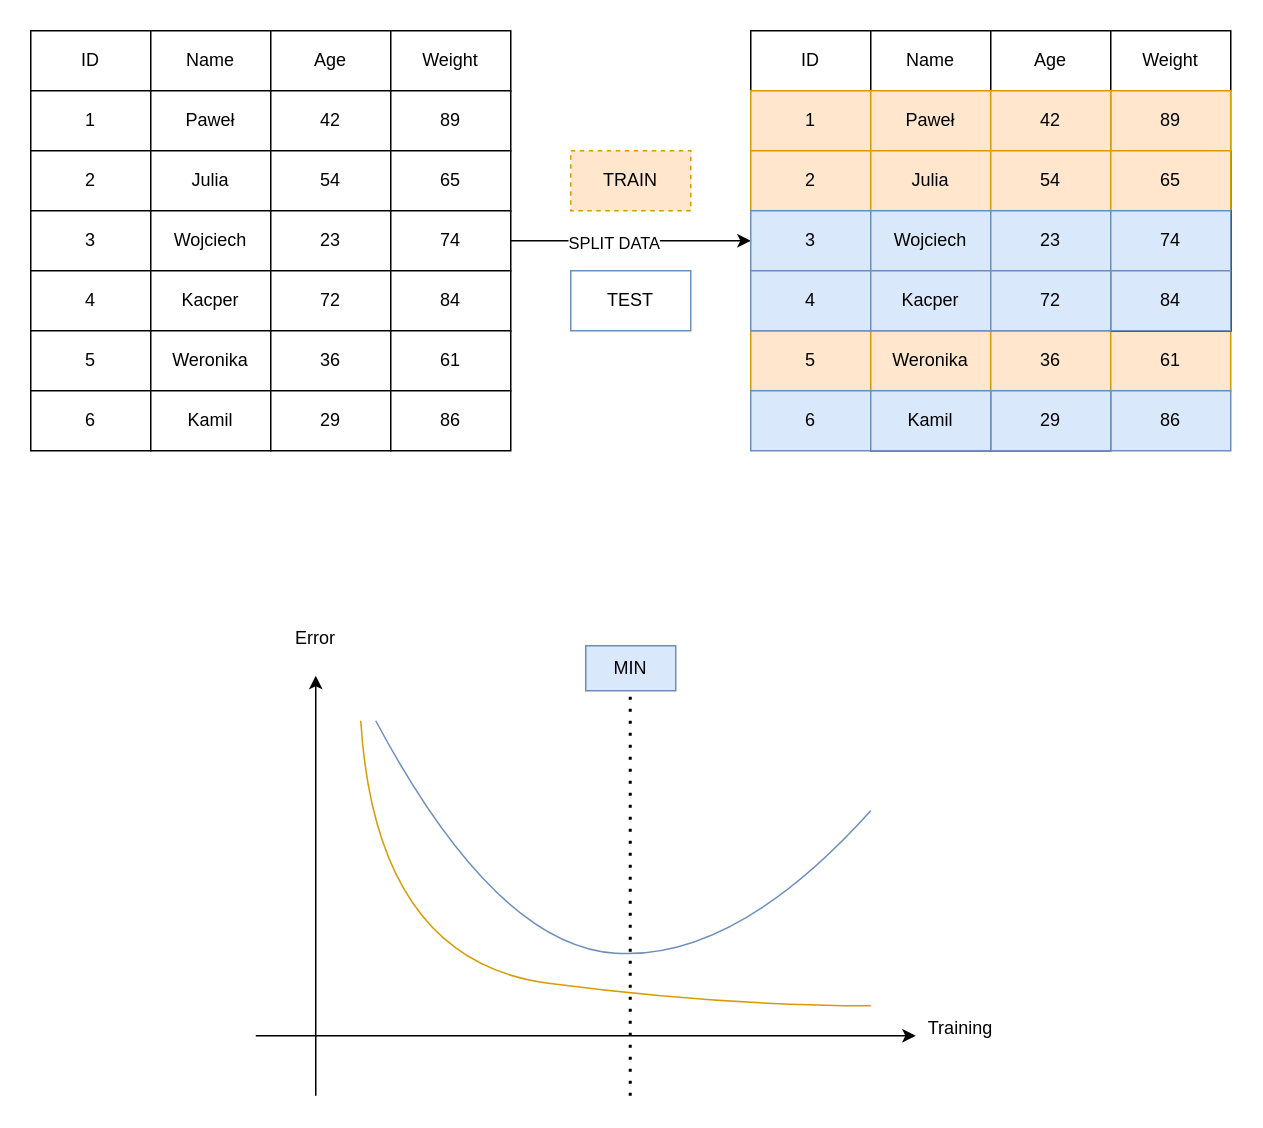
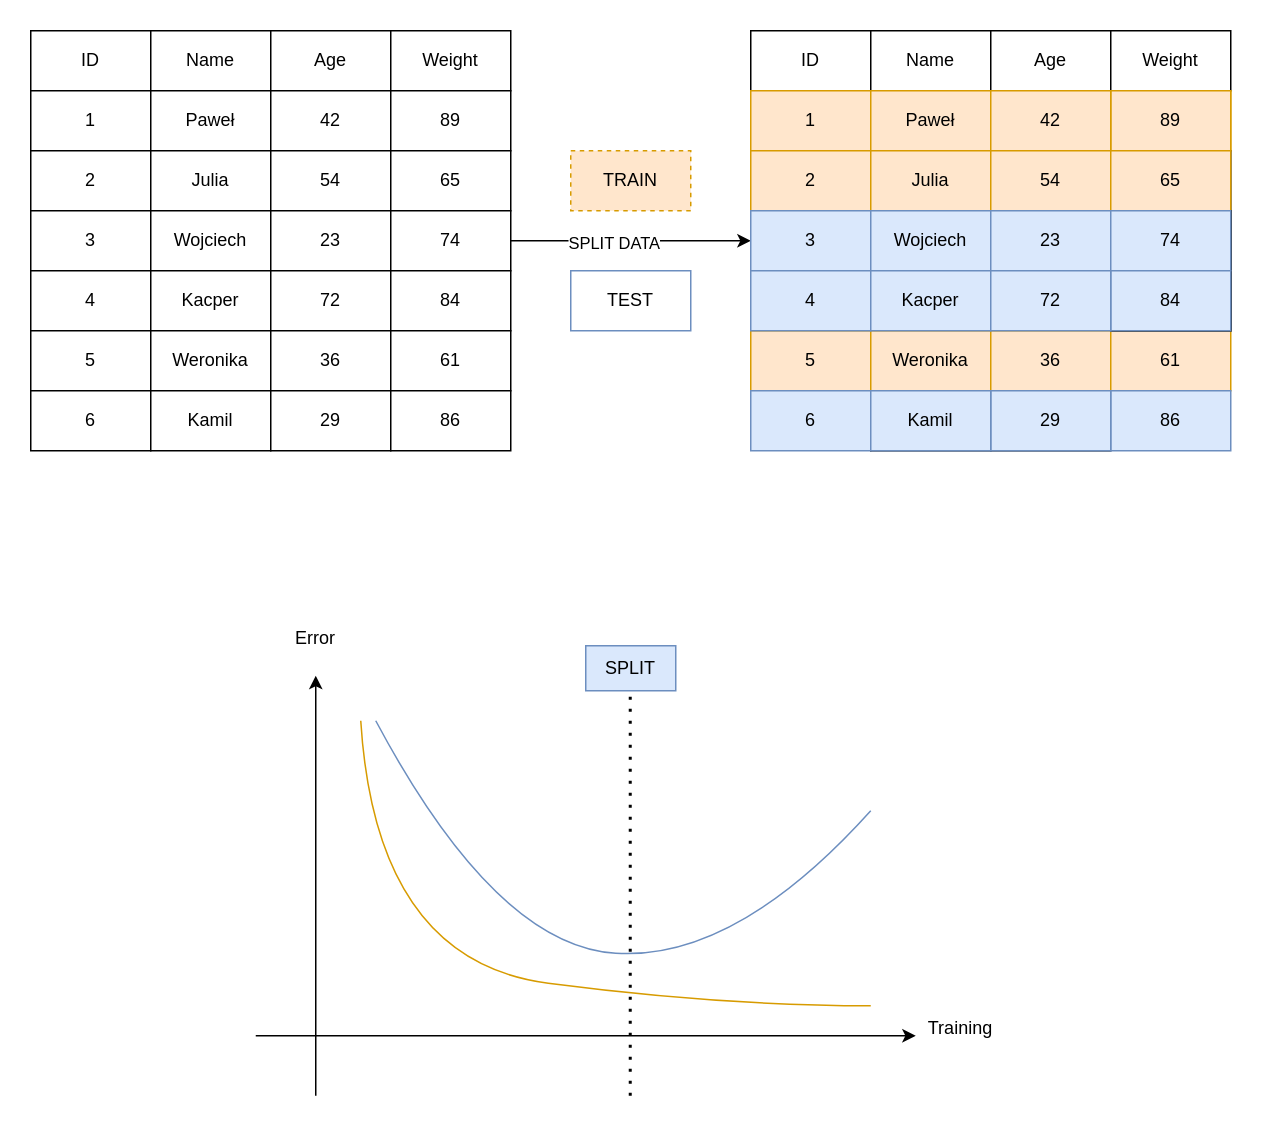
  <mxCell id="0" />
  <mxCell id="1" parent="0" />
  <mxCell id="2" value="ID" style="rounded=0;whiteSpace=wrap;html=1;" parent="1" vertex="1"><mxGeometry y="20" width="80" height="40" as="geometry" x="20" /></mxCell>
  <mxCell id="3" value="Name" style="rounded=0;whiteSpace=wrap;html=1;" parent="1" vertex="1"><mxGeometry x="100" y="20" width="80" height="40" as="geometry" /></mxCell>
  <mxCell id="4" value="Age" style="rounded=0;whiteSpace=wrap;html=1;" parent="1" vertex="1"><mxGeometry x="180" y="20" width="80" height="40" as="geometry" /></mxCell>
  <mxCell id="5" value="Weight" style="rounded=0;whiteSpace=wrap;html=1;" parent="1" vertex="1"><mxGeometry x="260" y="20" width="80" height="40" as="geometry" /></mxCell>
  <mxCell id="6" value="1" style="rounded=0;whiteSpace=wrap;html=1;" parent="1" vertex="1"><mxGeometry y="60" width="80" height="40" as="geometry" x="20" /></mxCell>
  <mxCell id="7" value="Paweł" style="rounded=0;whiteSpace=wrap;html=1;" parent="1" vertex="1"><mxGeometry x="100" y="60" width="80" height="40" as="geometry" /></mxCell>
  <mxCell id="8" value="42" style="rounded=0;whiteSpace=wrap;html=1;" parent="1" vertex="1"><mxGeometry x="180" y="60" width="80" height="40" as="geometry" /></mxCell>
  <mxCell id="9" value="89" style="rounded=0;whiteSpace=wrap;html=1;" parent="1" vertex="1"><mxGeometry x="260" y="60" width="80" height="40" as="geometry" /></mxCell>
  <mxCell id="10" value="2" style="rounded=0;whiteSpace=wrap;html=1;" parent="1" vertex="1"><mxGeometry y="100" width="80" height="40" as="geometry" x="20" /></mxCell>
  <mxCell id="11" value="Julia" style="rounded=0;whiteSpace=wrap;html=1;" parent="1" vertex="1"><mxGeometry x="100" y="100" width="80" height="40" as="geometry" /></mxCell>
  <mxCell id="12" value="54" style="rounded=0;whiteSpace=wrap;html=1;" parent="1" vertex="1"><mxGeometry x="180" y="100" width="80" height="40" as="geometry" /></mxCell>
  <mxCell id="13" value="65" style="rounded=0;whiteSpace=wrap;html=1;" parent="1" vertex="1"><mxGeometry x="260" y="100" width="80" height="40" as="geometry" /></mxCell>
  <mxCell id="14" value="3" style="rounded=0;whiteSpace=wrap;html=1;" parent="1" vertex="1"><mxGeometry y="140" width="80" height="40" as="geometry" x="20" /></mxCell>
  <mxCell id="15" value="Wojciech" style="rounded=0;whiteSpace=wrap;html=1;" parent="1" vertex="1"><mxGeometry x="100" y="140" width="80" height="40" as="geometry" /></mxCell>
  <mxCell id="16" value="23" style="rounded=0;whiteSpace=wrap;html=1;" parent="1" vertex="1"><mxGeometry x="180" y="140" width="80" height="40" as="geometry" /></mxCell>
  <mxCell id="17" value="74" style="rounded=0;whiteSpace=wrap;html=1;" parent="1" vertex="1"><mxGeometry x="260" y="140" width="80" height="40" as="geometry" /></mxCell>
  <mxCell id="18" value="4" style="rounded=0;whiteSpace=wrap;html=1;" parent="1" vertex="1"><mxGeometry y="180" width="80" height="40" as="geometry" x="20" /></mxCell>
  <mxCell id="19" value="Kacper" style="rounded=0;whiteSpace=wrap;html=1;" parent="1" vertex="1"><mxGeometry x="100" y="180" width="80" height="40" as="geometry" /></mxCell>
  <mxCell id="20" value="72" style="rounded=0;whiteSpace=wrap;html=1;" parent="1" vertex="1"><mxGeometry x="180" y="180" width="80" height="40" as="geometry" /></mxCell>
  <mxCell id="21" value="84" style="rounded=0;whiteSpace=wrap;html=1;" parent="1" vertex="1"><mxGeometry x="260" y="180" width="80" height="40" as="geometry" /></mxCell>
  <mxCell id="22" value="5" style="rounded=0;whiteSpace=wrap;html=1;" parent="1" vertex="1"><mxGeometry y="220" width="80" height="40" as="geometry" x="20" /></mxCell>
  <mxCell id="23" value="Weronika" style="rounded=0;whiteSpace=wrap;html=1;" parent="1" vertex="1"><mxGeometry x="100" y="220" width="80" height="40" as="geometry" /></mxCell>
  <mxCell id="24" value="36" style="rounded=0;whiteSpace=wrap;html=1;" parent="1" vertex="1"><mxGeometry x="180" y="220" width="80" height="40" as="geometry" /></mxCell>
  <mxCell id="25" value="61" style="rounded=0;whiteSpace=wrap;html=1;" parent="1" vertex="1"><mxGeometry x="260" y="220" width="80" height="40" as="geometry" /></mxCell>
  <mxCell id="26" value="6" style="rounded=0;whiteSpace=wrap;html=1;" parent="1" vertex="1"><mxGeometry y="260" width="80" height="40" as="geometry" x="20" /></mxCell>
  <mxCell id="27" value="Kamil" style="rounded=0;whiteSpace=wrap;html=1;" parent="1" vertex="1"><mxGeometry x="100" y="260" width="80" height="40" as="geometry" /></mxCell>
  <mxCell id="28" value="29" style="rounded=0;whiteSpace=wrap;html=1;" parent="1" vertex="1"><mxGeometry x="180" y="260" width="80" height="40" as="geometry" /></mxCell>
  <mxCell id="29" value="86" style="rounded=0;whiteSpace=wrap;html=1;" parent="1" vertex="1"><mxGeometry x="260" y="260" width="80" height="40" as="geometry" /></mxCell>
  <mxCell id="30" value="" style="endArrow=classic;html=1;rounded=0;exitX=1;exitY=0.5;exitDx=0;exitDy=0;entryX=0;entryY=0.5;entryDx=0;entryDy=0;" parent="1" source="17" target="78" edge="1"><mxGeometry width="50" height="50" relative="1" as="geometry"><mxPoint x="360" y="159.71" as="sourcePoint" /><mxPoint x="470" y="159.71" as="targetPoint" /></mxGeometry></mxCell>
  <mxCell id="31" value="SPLIT DATA" style="edgeLabel;html=1;align=center;verticalAlign=middle;resizable=0;points=[];" parent="30" vertex="1" connectable="0"><mxGeometry x="-0.154" y="-1" relative="1" as="geometry"><mxPoint as="offset" /></mxGeometry></mxCell>
  <mxCell id="32" value="ID" style="rounded=0;whiteSpace=wrap;html=1;" parent="1" vertex="1"><mxGeometry x="500" y="20" width="80" height="40" as="geometry" /></mxCell>
  <mxCell id="33" value="Name" style="rounded=0;whiteSpace=wrap;html=1;" parent="1" vertex="1"><mxGeometry x="580" y="20" width="80" height="40" as="geometry" /></mxCell>
  <mxCell id="34" value="Age" style="rounded=0;whiteSpace=wrap;html=1;" parent="1" vertex="1"><mxGeometry x="660" y="20" width="80" height="40" as="geometry" /></mxCell>
  <mxCell id="35" value="Weight" style="rounded=0;whiteSpace=wrap;html=1;" parent="1" vertex="1"><mxGeometry x="740" y="20" width="80" height="40" as="geometry" /></mxCell>
  <mxCell id="36" value="1" style="rounded=0;whiteSpace=wrap;html=1;fillColor=#ffe6cc;strokeColor=#d79b00;" parent="1" vertex="1"><mxGeometry x="500" y="60" width="80" height="40" as="geometry" /></mxCell>
  <mxCell id="37" value="Paweł" style="rounded=0;whiteSpace=wrap;html=1;fillColor=#ffe6cc;strokeColor=#d79b00;" parent="1" vertex="1"><mxGeometry x="580" y="60" width="80" height="40" as="geometry" /></mxCell>
  <mxCell id="38" value="42" style="rounded=0;whiteSpace=wrap;html=1;fillColor=#ffe6cc;strokeColor=#d79b00;" parent="1" vertex="1"><mxGeometry x="660" y="60" width="80" height="40" as="geometry" /></mxCell>
  <mxCell id="39" value="89" style="rounded=0;whiteSpace=wrap;html=1;fillColor=#ffe6cc;strokeColor=#d79b00;" parent="1" vertex="1"><mxGeometry x="740" y="60" width="80" height="40" as="geometry" /></mxCell>
  <mxCell id="40" value="2" style="rounded=0;whiteSpace=wrap;html=1;" parent="1" vertex="1"><mxGeometry x="500" y="100" width="80" height="40" as="geometry" /></mxCell>
  <mxCell id="41" value="Julia" style="rounded=0;whiteSpace=wrap;html=1;" parent="1" vertex="1"><mxGeometry x="580" y="100" width="80" height="40" as="geometry" /></mxCell>
  <mxCell id="42" value="54" style="rounded=0;whiteSpace=wrap;html=1;" parent="1" vertex="1"><mxGeometry x="660" y="100" width="80" height="40" as="geometry" /></mxCell>
  <mxCell id="43" value="65" style="rounded=0;whiteSpace=wrap;html=1;" parent="1" vertex="1"><mxGeometry x="740" y="100" width="80" height="40" as="geometry" /></mxCell>
  <mxCell id="44" value="3" style="rounded=0;whiteSpace=wrap;html=1;" parent="1" vertex="1"><mxGeometry x="500" y="140" width="80" height="40" as="geometry" /></mxCell>
  <mxCell id="45" value="Wojciech" style="rounded=0;whiteSpace=wrap;html=1;" parent="1" vertex="1"><mxGeometry x="580" y="140" width="80" height="40" as="geometry" /></mxCell>
  <mxCell id="46" value="23" style="rounded=0;whiteSpace=wrap;html=1;" parent="1" vertex="1"><mxGeometry x="660" y="140" width="80" height="40" as="geometry" /></mxCell>
  <mxCell id="47" value="74" style="rounded=0;whiteSpace=wrap;html=1;" parent="1" vertex="1"><mxGeometry x="740" y="140" width="80" height="40" as="geometry" /></mxCell>
  <mxCell id="48" value="4" style="rounded=0;whiteSpace=wrap;html=1;" parent="1" vertex="1"><mxGeometry x="500" y="180" width="80" height="40" as="geometry" /></mxCell>
  <mxCell id="49" value="Kacper" style="rounded=0;whiteSpace=wrap;html=1;" parent="1" vertex="1"><mxGeometry x="580" y="180" width="80" height="40" as="geometry" /></mxCell>
  <mxCell id="50" value="72" style="rounded=0;whiteSpace=wrap;html=1;" parent="1" vertex="1"><mxGeometry x="660" y="180" width="80" height="40" as="geometry" /></mxCell>
  <mxCell id="51" value="84" style="rounded=0;whiteSpace=wrap;html=1;" parent="1" vertex="1"><mxGeometry x="740" y="180" width="80" height="40" as="geometry" /></mxCell>
  <mxCell id="52" value="5" style="rounded=0;whiteSpace=wrap;html=1;fillColor=#ffe6cc;strokeColor=#d79b00;" parent="1" vertex="1"><mxGeometry x="500" y="220" width="80" height="40" as="geometry" /></mxCell>
  <mxCell id="53" value="Weronika" style="rounded=0;whiteSpace=wrap;html=1;fillColor=#ffe6cc;strokeColor=#d79b00;" parent="1" vertex="1"><mxGeometry x="580" y="220" width="80" height="40" as="geometry" /></mxCell>
  <mxCell id="54" value="36" style="rounded=0;whiteSpace=wrap;html=1;fillColor=#ffe6cc;strokeColor=#d79b00;" parent="1" vertex="1"><mxGeometry x="660" y="220" width="80" height="40" as="geometry" /></mxCell>
  <mxCell id="55" value="61" style="rounded=0;whiteSpace=wrap;html=1;fillColor=#ffe6cc;strokeColor=#d79b00;" parent="1" vertex="1"><mxGeometry x="740" y="220" width="80" height="40" as="geometry" /></mxCell>
  <mxCell id="56" value="6" style="rounded=0;whiteSpace=wrap;html=1;fillColor=#dae8fc;strokeColor=#6c8ebf;" parent="1" vertex="1"><mxGeometry x="500" y="260" width="80" height="40" as="geometry" /></mxCell>
  <mxCell id="57" value="Kamil" style="rounded=0;whiteSpace=wrap;html=1;" parent="1" vertex="1"><mxGeometry x="580" y="260" width="80" height="40" as="geometry" /></mxCell>
  <mxCell id="58" value="29" style="rounded=0;whiteSpace=wrap;html=1;" parent="1" vertex="1"><mxGeometry x="660" y="260" width="80" height="40" as="geometry" /></mxCell>
  <mxCell id="59" value="86" style="rounded=0;whiteSpace=wrap;html=1;fillColor=#dae8fc;strokeColor=#6c8ebf;" parent="1" vertex="1"><mxGeometry x="740" y="260" width="80" height="40" as="geometry" /></mxCell>
  <mxCell id="60" value="1" style="rounded=0;whiteSpace=wrap;html=1;fillColor=#ffe6cc;strokeColor=#d79b00;" parent="1" vertex="1"><mxGeometry x="500" y="60" width="80" height="40" as="geometry" /></mxCell>
  <mxCell id="61" value="89" style="rounded=0;whiteSpace=wrap;html=1;fillColor=#ffe6cc;strokeColor=#d79b00;" parent="1" vertex="1"><mxGeometry x="740" y="60" width="80" height="40" as="geometry" /></mxCell>
  <mxCell id="62" value="Paweł" style="rounded=0;whiteSpace=wrap;html=1;fillColor=#ffe6cc;strokeColor=#d79b00;" parent="1" vertex="1"><mxGeometry x="580" y="60" width="80" height="40" as="geometry" /></mxCell>
  <mxCell id="63" value="42" style="rounded=0;whiteSpace=wrap;html=1;fillColor=#ffe6cc;strokeColor=#d79b00;" parent="1" vertex="1"><mxGeometry x="660" y="60" width="80" height="40" as="geometry" /></mxCell>
  <mxCell id="64" value="2" style="rounded=0;whiteSpace=wrap;html=1;fillColor=#ffe6cc;strokeColor=#d79b00;" parent="1" vertex="1"><mxGeometry x="500" y="100" width="80" height="40" as="geometry" /></mxCell>
  <mxCell id="65" value="Julia" style="rounded=0;whiteSpace=wrap;html=1;fillColor=#ffe6cc;strokeColor=#d79b00;" parent="1" vertex="1"><mxGeometry x="580" y="100" width="80" height="40" as="geometry" /></mxCell>
  <mxCell id="66" value="54" style="rounded=0;whiteSpace=wrap;html=1;fillColor=#ffe6cc;strokeColor=#d79b00;" parent="1" vertex="1"><mxGeometry x="660" y="100" width="80" height="40" as="geometry" /></mxCell>
  <mxCell id="67" value="65" style="rounded=0;whiteSpace=wrap;html=1;fillColor=#ffe6cc;strokeColor=#d79b00;" parent="1" vertex="1"><mxGeometry x="740" y="100" width="80" height="40" as="geometry" /></mxCell>
  <mxCell id="68" value="3" style="rounded=0;whiteSpace=wrap;html=1;" parent="1" vertex="1"><mxGeometry x="500" y="140" width="80" height="40" as="geometry" /></mxCell>
  <mxCell id="69" value="Wojciech" style="rounded=0;whiteSpace=wrap;html=1;" parent="1" vertex="1"><mxGeometry x="580" y="140" width="80" height="40" as="geometry" /></mxCell>
  <mxCell id="70" value="23" style="rounded=0;whiteSpace=wrap;html=1;" parent="1" vertex="1"><mxGeometry x="660" y="140" width="80" height="40" as="geometry" /></mxCell>
  <mxCell id="71" value="74" style="rounded=0;whiteSpace=wrap;html=1;" parent="1" vertex="1"><mxGeometry x="740" y="140" width="80" height="40" as="geometry" /></mxCell>
  <mxCell id="72" value="84" style="rounded=0;whiteSpace=wrap;html=1;" parent="1" vertex="1"><mxGeometry x="740" y="180" width="80" height="40" as="geometry" /></mxCell>
  <mxCell id="73" value="3" style="rounded=0;whiteSpace=wrap;html=1;" parent="1" vertex="1"><mxGeometry x="500" y="140" width="80" height="40" as="geometry" /></mxCell>
  <mxCell id="74" value="Wojciech" style="rounded=0;whiteSpace=wrap;html=1;" parent="1" vertex="1"><mxGeometry x="580" y="140" width="80" height="40" as="geometry" /></mxCell>
  <mxCell id="75" value="23" style="rounded=0;whiteSpace=wrap;html=1;" parent="1" vertex="1"><mxGeometry x="660" y="140" width="80" height="40" as="geometry" /></mxCell>
  <mxCell id="76" value="74" style="rounded=0;whiteSpace=wrap;html=1;" parent="1" vertex="1"><mxGeometry x="740" y="140" width="80" height="40" as="geometry" /></mxCell>
  <mxCell id="77" value="84" style="rounded=0;whiteSpace=wrap;html=1;" parent="1" vertex="1"><mxGeometry x="740" y="180" width="80" height="40" as="geometry" /></mxCell>
  <mxCell id="78" value="3" style="rounded=0;whiteSpace=wrap;html=1;fillColor=#dae8fc;strokeColor=#6c8ebf;" parent="1" vertex="1"><mxGeometry x="500" y="140" width="80" height="40" as="geometry" /></mxCell>
  <mxCell id="79" value="Wojciech" style="rounded=0;whiteSpace=wrap;html=1;fillColor=#dae8fc;strokeColor=#6c8ebf;" parent="1" vertex="1"><mxGeometry x="580" y="140" width="80" height="40" as="geometry" /></mxCell>
  <mxCell id="80" value="23" style="rounded=0;whiteSpace=wrap;html=1;fillColor=#dae8fc;strokeColor=#6c8ebf;" parent="1" vertex="1"><mxGeometry x="660" y="140" width="80" height="40" as="geometry" /></mxCell>
  <mxCell id="81" value="74" style="rounded=0;whiteSpace=wrap;html=1;fillColor=#dae8fc;strokeColor=#6c8ebf;" parent="1" vertex="1"><mxGeometry x="740" y="140" width="80" height="40" as="geometry" /></mxCell>
  <mxCell id="82" value="84" style="rounded=0;whiteSpace=wrap;html=1;fillColor=#dae8fc;strokeColor=#6c8ebf;" parent="1" vertex="1"><mxGeometry x="740" y="180" width="80" height="40" as="geometry" /></mxCell>
  <mxCell id="83" value="4" style="rounded=0;whiteSpace=wrap;html=1;fillColor=#dae8fc;strokeColor=#6c8ebf;" parent="1" vertex="1"><mxGeometry x="500" y="180" width="80" height="40" as="geometry" /></mxCell>
  <mxCell id="84" value="Kacper" style="rounded=0;whiteSpace=wrap;html=1;fillColor=#dae8fc;strokeColor=#6c8ebf;" parent="1" vertex="1"><mxGeometry x="580" y="180" width="80" height="40" as="geometry" /></mxCell>
  <mxCell id="85" value="72" style="rounded=0;whiteSpace=wrap;html=1;fillColor=#dae8fc;strokeColor=#6c8ebf;" parent="1" vertex="1"><mxGeometry x="660" y="180" width="80" height="40" as="geometry" /></mxCell>
  <mxCell id="86" value="29" style="rounded=0;whiteSpace=wrap;html=1;fillColor=#dae8fc;strokeColor=#6c8ebf;" parent="1" vertex="1"><mxGeometry x="660" y="260" width="80" height="40" as="geometry" /></mxCell>
  <mxCell id="87" value="Kamil" style="rounded=0;whiteSpace=wrap;html=1;fillColor=#dae8fc;strokeColor=#6c8ebf;" parent="1" vertex="1"><mxGeometry x="580" y="260" width="80" height="40" as="geometry" /></mxCell>
  <mxCell id="88" value="TRAIN" style="rounded=0;whiteSpace=wrap;html=1;fillColor=#ffe6cc;strokeColor=#d79b00;dashed=1;" parent="1" vertex="1"><mxGeometry x="380" y="100" width="80" height="40" as="geometry" /></mxCell>
  <mxCell id="89" value="TEST" style="rounded=0;whiteSpace=wrap;html=1;fillColor=#ffffff;strokeColor=#6c8ebf;" parent="1" vertex="1"><mxGeometry x="380" y="180" width="80" height="40" as="geometry" /></mxCell>
  <mxCell id="90" value="" style="endArrow=classic;html=1;rounded=0;" parent="1" edge="1"><mxGeometry width="50" height="50" relative="1" as="geometry"><mxPoint x="210" y="730" as="sourcePoint" /><mxPoint x="210" y="450" as="targetPoint" /></mxGeometry></mxCell>
  <mxCell id="91" value="" style="endArrow=classic;html=1;rounded=0;" parent="1" edge="1"><mxGeometry width="50" height="50" relative="1" as="geometry"><mxPoint x="170" y="690" as="sourcePoint" /><mxPoint x="610" y="690" as="targetPoint" /></mxGeometry></mxCell>
  <mxCell id="92" value="Error" style="text;html=1;strokeColor=none;fillColor=none;align=center;verticalAlign=middle;whiteSpace=wrap;rounded=0;" parent="1" vertex="1"><mxGeometry x="180" y="410" width="60" height="30" as="geometry" /></mxCell>
  <mxCell id="93" value="Training" style="text;html=1;strokeColor=none;fillColor=none;align=center;verticalAlign=middle;whiteSpace=wrap;rounded=0;" parent="1" vertex="1"><mxGeometry x="610" y="670" width="60" height="30" as="geometry" /></mxCell>
  <mxCell id="94" value="" style="curved=1;endArrow=none;html=1;rounded=0;endFill=0;fillColor=#ffe6cc;strokeColor=#d79b00;" parent="1" edge="1"><mxGeometry width="50" height="50" relative="1" as="geometry"><mxPoint x="240" y="480" as="sourcePoint" /><mxPoint x="580" y="670" as="targetPoint" /><Array as="points"><mxPoint x="250" y="640" /><mxPoint x="480" y="670" /></Array></mxGeometry></mxCell>
  <mxCell id="95" value="" style="endArrow=none;dashed=1;html=1;dashPattern=1 3;strokeWidth=2;rounded=0;" parent="1" edge="1"><mxGeometry width="50" height="50" relative="1" as="geometry"><mxPoint x="419.66" y="730" as="sourcePoint" /><mxPoint x="419.66" y="450" as="targetPoint" /></mxGeometry></mxCell>
- <mxCell id="96" value="MIN" style="text;html=1;align=center;verticalAlign=middle;whiteSpace=wrap;rounded=0;fillColor=#dae8fc;strokeColor=#6c8ebf;" parent="1" vertex="1"><mxGeometry x="390" y="430" width="60" height="30" as="geometry" /></mxCell>
+ <mxCell id="96" value="SPLIT" style="text;html=1;align=center;verticalAlign=middle;whiteSpace=wrap;rounded=0;fillColor=#dae8fc;strokeColor=#6c8ebf;" parent="1" vertex="1"><mxGeometry x="390" y="430" width="60" height="30" as="geometry" /></mxCell>
  <mxCell id="97" value="" style="curved=1;endArrow=none;html=1;rounded=0;endFill=0;fillColor=#dae8fc;strokeColor=#6c8ebf;" edge="1" parent="1"><mxGeometry width="50" height="50" relative="1" as="geometry"><mxPoint x="250" y="480" as="sourcePoint" /><mxPoint x="580" y="540" as="targetPoint" /><Array as="points"><mxPoint x="330" y="630" /><mxPoint x="490" y="640" /></Array></mxGeometry></mxCell>
